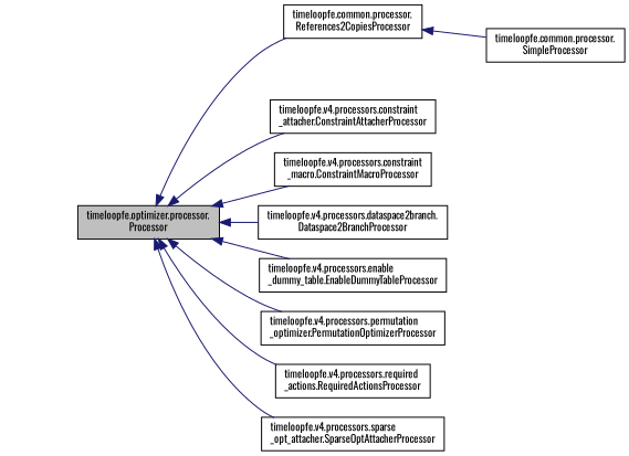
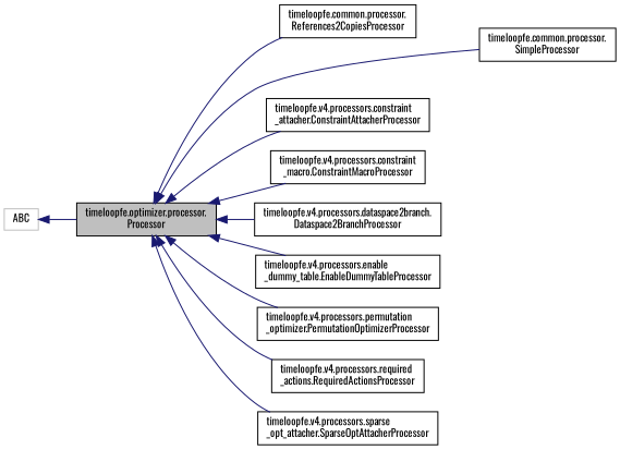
  digraph {
    fontname=Oswald
    rankdir=LR
    node [color=black fillcolor=white fontname=Oswald fontsize=10 shape=record style=filled]
    edge [color=midnightblue dir=back fontname=Oswald fontsize=10 labelfontname=Helvetica labelfontsize=10 style=solid]
    n1 [fillcolor=grey75 fontcolor=black height=0.2 label="timeloopfe.optimizer.processor.\lProcessor" width=0.4]
    n2 [height=0.2 label="timeloopfe.common.processor.\lReferences2CopiesProcessor" width=0.4]
    n3 [height=0.2 label="timeloopfe.common.processor.\lSimpleProcessor" width=0.4]
    n4 [height=0.2 label="timeloopfe.v4.processors.constraint\l_attacher.ConstraintAttacherProcessor" width=0.4]
    n5 [height=0.2 label="timeloopfe.v4.processors.constraint\l_macro.ConstraintMacroProcessor" width=0.4]
    n6 [height=0.2 label="timeloopfe.v4.processors.dataspace2branch.\lDataspace2BranchProcessor" width=0.4]
    n7 [height=0.2 label="timeloopfe.v4.processors.enable\l_dummy_table.EnableDummyTableProcessor" width=0.4]
    n8 [height=0.2 label="timeloopfe.v4.processors.permutation\l_optimizer.PermutationOptimizerProcessor" width=0.4]
    n9 [height=0.2 label="timeloopfe.v4.processors.required\l_actions.RequiredActionsProcessor" width=0.4]
    n10 [height=0.2 label="timeloopfe.v4.processors.sparse\l_opt_attacher.SparseOptAttacherProcessor" width=0.4]
+   n11 [color=grey75 height=0.2 label=ABC width=0.4]
    n1 -> n2
-   n2 -> n3
+   n1 -> n3
    n1 -> n4
    n1 -> n5
    n1 -> n6
    n1 -> n7
    n1 -> n8
    n1 -> n9
    n1 -> n10
+   n11 -> n1
  }
